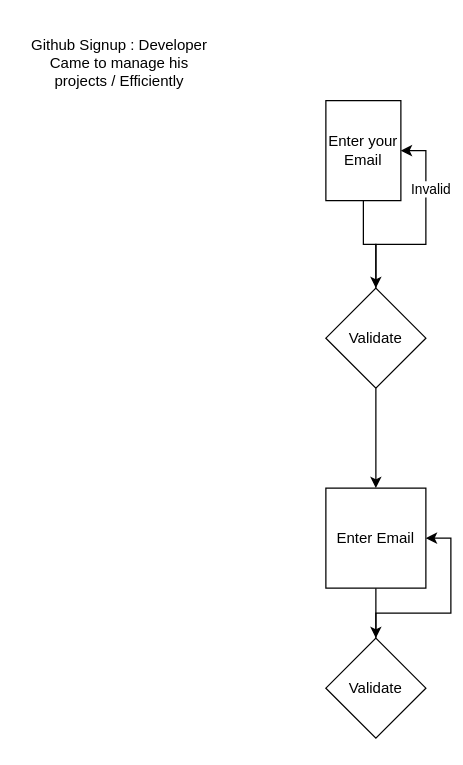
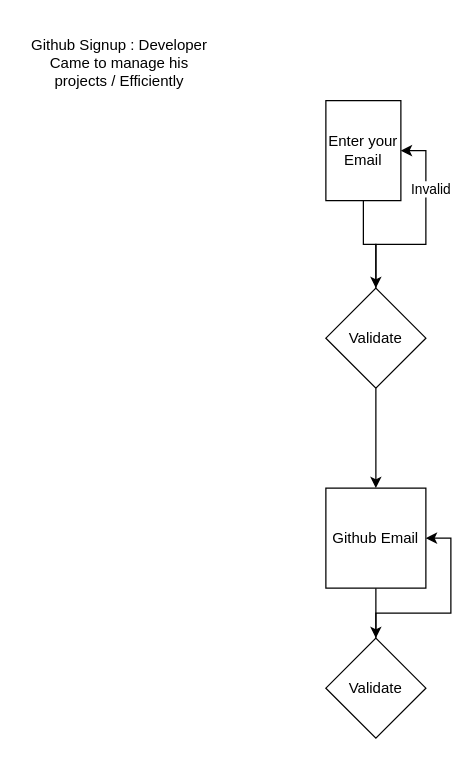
  <mxCell id="0" />
  <mxCell id="1" parent="0" />
  <mxCell id="2" value="Github Signup : Developer Came to manage his projects / Efficiently" style="text;strokeColor=none;align=center;fillColor=none;html=1;verticalAlign=middle;whiteSpace=wrap;rounded=0;" vertex="1" parent="1"><mxGeometry x="20" y="20" width="150" height="60" as="geometry" /></mxCell>
  <mxCell id="3" style="edgeStyle=orthogonalEdgeStyle;rounded=0;orthogonalLoop=1;jettySize=auto;html=1;" edge="1" parent="1" source="4" target="8"><mxGeometry relative="1" as="geometry"><mxPoint x="300" y="270" as="targetPoint" /></mxGeometry></mxCell>
  <mxCell id="4" value="Enter your Email" style="whiteSpace=wrap;html=1;aspect=fixed;" vertex="1" parent="1"><mxGeometry x="260" y="80" width="60" height="80" as="geometry" /></mxCell>
  <mxCell id="5" style="edgeStyle=orthogonalEdgeStyle;rounded=0;orthogonalLoop=1;jettySize=auto;html=1;entryX=1;entryY=0.5;entryDx=0;entryDy=0;" edge="1" parent="1" source="8" target="4"><mxGeometry relative="1" as="geometry" /></mxCell>
  <mxCell id="6" value="Invalid" style="edgeLabel;html=1;align=center;verticalAlign=middle;resizable=0;points=[];" vertex="1" connectable="0" parent="5"><mxGeometry x="0.41" y="-3" relative="1" as="geometry"><mxPoint as="offset" /></mxGeometry></mxCell>
  <mxCell id="7" style="edgeStyle=orthogonalEdgeStyle;rounded=0;orthogonalLoop=1;jettySize=auto;html=1;exitX=0.5;exitY=1;exitDx=0;exitDy=0;" edge="1" parent="1" source="8"><mxGeometry relative="1" as="geometry"><mxPoint x="300" y="390" as="targetPoint" /></mxGeometry></mxCell>
  <mxCell id="8" value="Validate" style="rhombus;whiteSpace=wrap;html=1;" vertex="1" parent="1"><mxGeometry x="260" y="230" width="80" height="80" as="geometry" /></mxCell>
  <mxCell id="9" style="edgeStyle=orthogonalEdgeStyle;rounded=0;orthogonalLoop=1;jettySize=auto;html=1;" edge="1" parent="1" source="10" target="12"><mxGeometry relative="1" as="geometry"><mxPoint x="300" y="550" as="targetPoint" /></mxGeometry></mxCell>
- <mxCell id="10" value="Enter Email" style="whiteSpace=wrap;html=1;aspect=fixed;" vertex="1" parent="1"><mxGeometry x="260" y="390" width="80" height="80" as="geometry" /></mxCell>
+ <mxCell id="10" value="Github Email" style="whiteSpace=wrap;html=1;aspect=fixed;" vertex="1" parent="1"><mxGeometry x="260" y="390" width="80" height="80" as="geometry" /></mxCell>
  <mxCell id="11" style="edgeStyle=orthogonalEdgeStyle;rounded=0;orthogonalLoop=1;jettySize=auto;html=1;entryX=1;entryY=0.5;entryDx=0;entryDy=0;" edge="1" parent="1" source="12" target="10"><mxGeometry relative="1" as="geometry" /></mxCell>
  <mxCell id="12" value="Validate" style="rhombus;whiteSpace=wrap;html=1;" vertex="1" parent="1"><mxGeometry x="260" y="510" width="80" height="80" as="geometry" /></mxCell>
